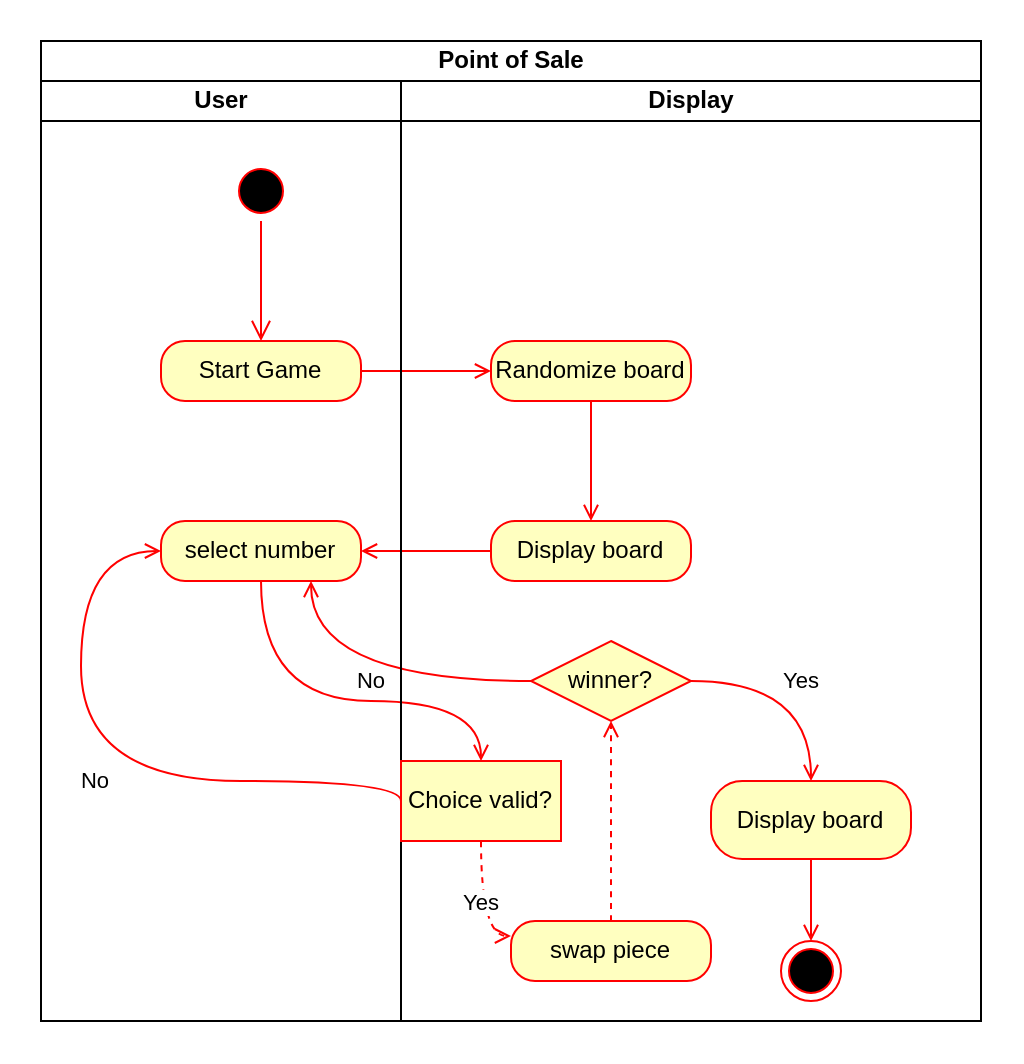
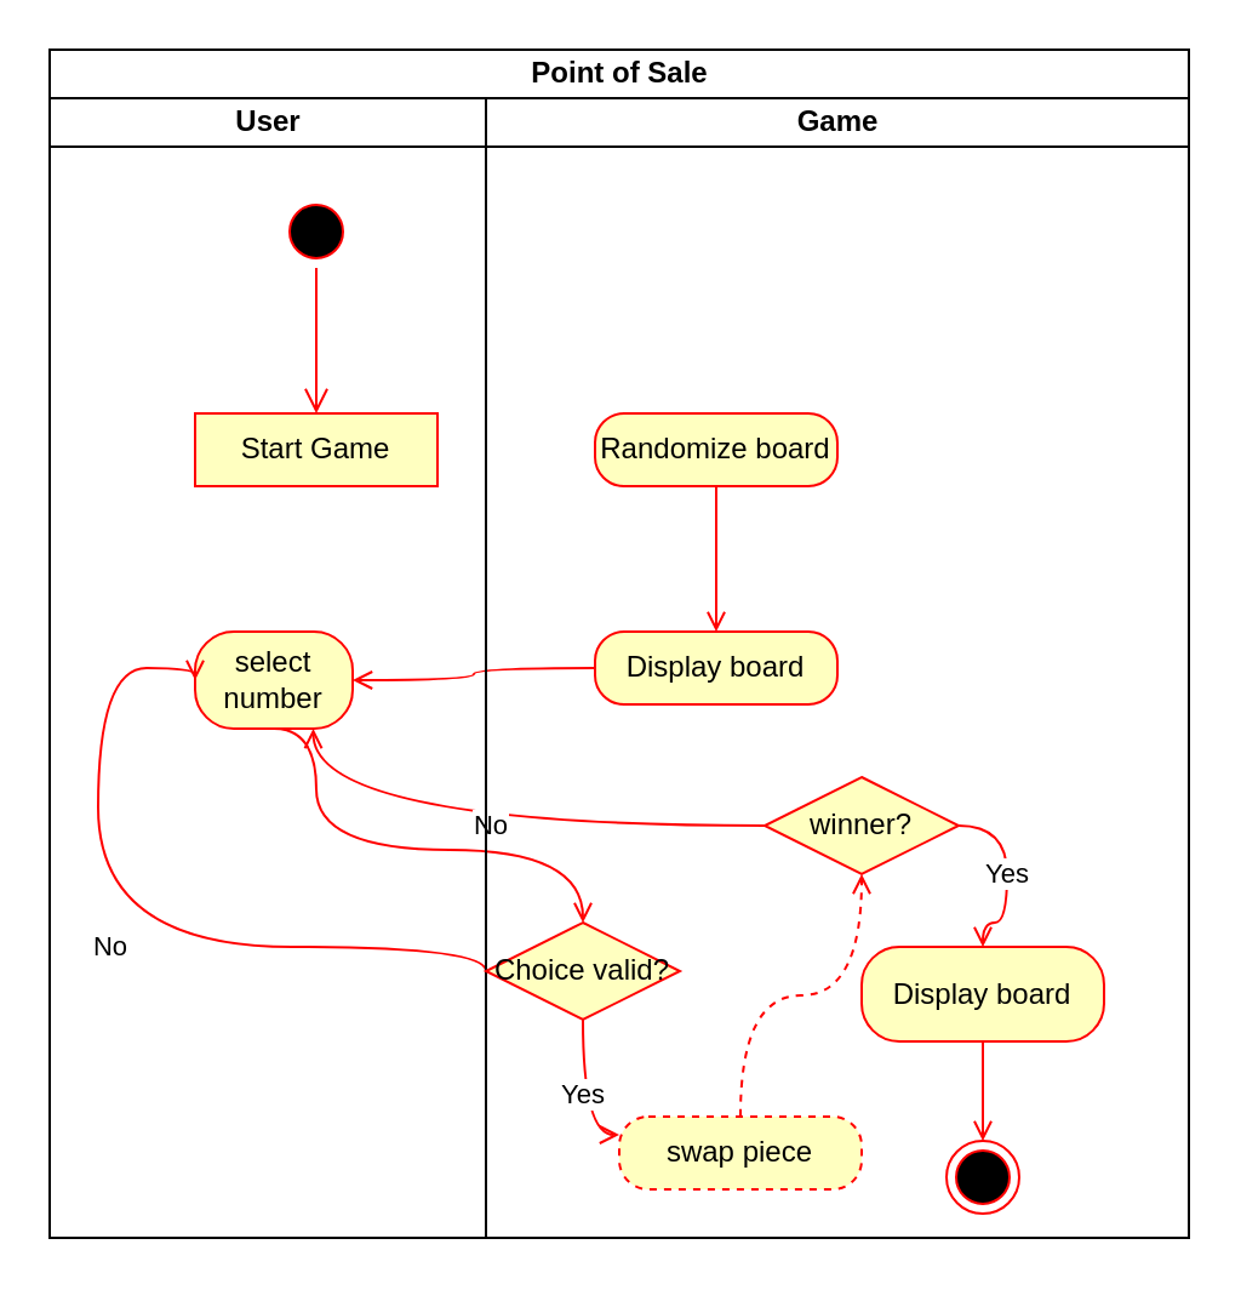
  <mxCell id="0" />
  <mxCell id="1" parent="0" />
  <mxCell id="2" value="Point of Sale" style="swimlane;html=1;childLayout=stackLayout;resizeParent=1;resizeParentMax=0;startSize=20;" parent="1" vertex="1"><mxGeometry x="20" y="20" width="470" height="490" as="geometry" /></mxCell>
  <mxCell id="3" value="User" style="swimlane;html=1;startSize=20;" parent="2" vertex="1"><mxGeometry y="20" width="180" height="470" as="geometry" /></mxCell>
  <mxCell id="4" value="" style="edgeStyle=orthogonalEdgeStyle;html=1;verticalAlign=bottom;endArrow=open;endSize=8;strokeColor=#ff0000;" parent="3" source="7" edge="1"><mxGeometry relative="1" as="geometry"><mxPoint x="110" y="130" as="targetPoint" /></mxGeometry></mxCell>
- <mxCell id="5" value="select number" style="rounded=1;whiteSpace=wrap;html=1;arcSize=40;fontColor=#000000;fillColor=#ffffc0;strokeColor=#ff0000;" parent="3" vertex="1"><mxGeometry x="60" y="220" width="100" height="30" as="geometry" /></mxCell>
- <mxCell id="6" value="Start Game" style="rounded=1;whiteSpace=wrap;html=1;arcSize=40;fontColor=#000000;fillColor=#ffffc0;strokeColor=#ff0000;" parent="3" vertex="1"><mxGeometry x="60" y="130" width="100" height="30" as="geometry" /></mxCell>
+ <mxCell id="5" value="select number" style="rounded=1;whiteSpace=wrap;html=1;arcSize=40;fontColor=#000000;fillColor=#ffffc0;strokeColor=#ff0000;" parent="3" vertex="1"><mxGeometry x="60" y="220" width="65" height="40" as="geometry" /></mxCell>
+ <mxCell id="6" value="Start Game" style="whiteSpace=wrap;html=1;arcSize=40;fontColor=#000000;fillColor=#ffffc0;strokeColor=#ff0000;rounded=0;" parent="3" vertex="1"><mxGeometry x="60" y="130" width="100" height="30" as="geometry" /></mxCell>
  <mxCell id="7" value="" style="ellipse;html=1;shape=startState;fillColor=#000000;strokeColor=#ff0000;" parent="3" vertex="1"><mxGeometry x="95" y="40" width="30" height="30" as="geometry" /></mxCell>
- <mxCell id="8" value="" style="edgeStyle=orthogonalEdgeStyle;rounded=0;orthogonalLoop=1;jettySize=auto;html=1;endArrow=open;endFill=0;strokeColor=#FF0000;" parent="2" source="6" target="19" edge="1"><mxGeometry relative="1" as="geometry" /></mxCell>
  <mxCell id="9" value="No" style="edgeStyle=orthogonalEdgeStyle;curved=1;rounded=0;orthogonalLoop=1;jettySize=auto;html=1;exitX=0;exitY=0.5;exitDx=0;exitDy=0;entryX=0.75;entryY=1;entryDx=0;entryDy=0;endArrow=open;endFill=0;strokeColor=#FF0000;" parent="2" source="21" target="5" edge="1"><mxGeometry relative="1" as="geometry" /></mxCell>
  <mxCell id="10" style="edgeStyle=orthogonalEdgeStyle;curved=1;rounded=0;orthogonalLoop=1;jettySize=auto;html=1;exitX=0;exitY=0.5;exitDx=0;exitDy=0;endArrow=open;endFill=0;strokeColor=#FF0000;" parent="2" source="15" target="5" edge="1"><mxGeometry relative="1" as="geometry" /></mxCell>
  <mxCell id="11" value="No" style="edgeStyle=orthogonalEdgeStyle;curved=1;rounded=0;orthogonalLoop=1;jettySize=auto;html=1;exitX=0;exitY=0.5;exitDx=0;exitDy=0;entryX=0;entryY=0.5;entryDx=0;entryDy=0;endArrow=open;endFill=0;strokeColor=#FF0000;" parent="2" source="14" target="5" edge="1"><mxGeometry relative="1" as="geometry"><Array as="points"><mxPoint x="20" y="370" /><mxPoint x="20" y="255" /></Array></mxGeometry></mxCell>
  <mxCell id="12" style="edgeStyle=orthogonalEdgeStyle;rounded=0;orthogonalLoop=1;jettySize=auto;html=1;exitX=0.5;exitY=1;exitDx=0;exitDy=0;entryX=0.5;entryY=0;entryDx=0;entryDy=0;endArrow=open;endFill=0;strokeColor=#FF0000;curved=1;" parent="2" source="5" target="14" edge="1"><mxGeometry relative="1" as="geometry"><Array as="points"><mxPoint x="110" y="330" /><mxPoint x="220" y="330" /></Array></mxGeometry></mxCell>
- <mxCell id="13" value="Display" style="swimlane;html=1;startSize=20;" parent="2" vertex="1"><mxGeometry x="180" y="20" width="290" height="470" as="geometry" /></mxCell>
- <mxCell id="14" value="Choice valid?" style="whiteSpace=wrap;html=1;fillColor=#ffffc0;strokeColor=#ff0000;rounded=0;" parent="13" vertex="1"><mxGeometry y="340" width="80" height="40" as="geometry" /></mxCell>
+ <mxCell id="13" value="Game" style="swimlane;html=1;startSize=20;" parent="2" vertex="1"><mxGeometry x="180" y="20" width="290" height="470" as="geometry" /></mxCell>
+ <mxCell id="14" value="Choice valid?" style="rhombus;whiteSpace=wrap;html=1;fillColor=#ffffc0;strokeColor=#ff0000;" parent="13" vertex="1"><mxGeometry y="340" width="80" height="40" as="geometry" /></mxCell>
  <mxCell id="15" value="Display board" style="rounded=1;whiteSpace=wrap;html=1;arcSize=40;fontColor=#000000;fillColor=#ffffc0;strokeColor=#ff0000;" parent="13" vertex="1"><mxGeometry x="45" y="220" width="100" height="30" as="geometry" /></mxCell>
  <mxCell id="16" style="edgeStyle=orthogonalEdgeStyle;curved=1;rounded=0;orthogonalLoop=1;jettySize=auto;html=1;exitX=0.5;exitY=0;exitDx=0;exitDy=0;entryX=0.5;entryY=1;entryDx=0;entryDy=0;endArrow=open;endFill=0;strokeColor=#FF0000;dashed=1;" parent="13" source="22" target="21" edge="1"><mxGeometry relative="1" as="geometry" /></mxCell>
  <mxCell id="17" value="Yes" style="edgeStyle=orthogonalEdgeStyle;curved=1;rounded=0;orthogonalLoop=1;jettySize=auto;html=1;exitX=1;exitY=0.5;exitDx=0;exitDy=0;endArrow=open;endFill=0;strokeColor=#FF0000;" parent="13" source="21" target="23" edge="1"><mxGeometry relative="1" as="geometry" /></mxCell>
  <mxCell id="18" style="edgeStyle=orthogonalEdgeStyle;curved=1;rounded=0;orthogonalLoop=1;jettySize=auto;html=1;exitX=0.5;exitY=1;exitDx=0;exitDy=0;entryX=0.5;entryY=0;entryDx=0;entryDy=0;endArrow=open;endFill=0;strokeColor=#FF0000;" parent="13" source="19" target="15" edge="1"><mxGeometry relative="1" as="geometry" /></mxCell>
  <mxCell id="19" value="Randomize board" style="rounded=1;whiteSpace=wrap;html=1;arcSize=40;fontColor=#000000;fillColor=#ffffc0;strokeColor=#ff0000;" parent="13" vertex="1"><mxGeometry x="45" y="130" width="100" height="30" as="geometry" /></mxCell>
  <mxCell id="20" style="edgeStyle=orthogonalEdgeStyle;curved=1;rounded=0;orthogonalLoop=1;jettySize=auto;html=1;exitX=0.5;exitY=1;exitDx=0;exitDy=0;entryX=0.5;entryY=0;entryDx=0;entryDy=0;endArrow=open;endFill=0;strokeColor=#FF0000;" parent="13" source="23" target="25" edge="1"><mxGeometry relative="1" as="geometry"><mxPoint x="205" y="470" as="targetPoint" /></mxGeometry></mxCell>
- <mxCell id="21" value="winner?" style="rhombus;whiteSpace=wrap;html=1;fillColor=#ffffc0;strokeColor=#ff0000;" parent="13" vertex="1"><mxGeometry x="65" y="280" width="80" height="40" as="geometry" /></mxCell>
- <mxCell id="22" value="swap piece" style="rounded=1;whiteSpace=wrap;html=1;arcSize=40;fontColor=#000000;fillColor=#ffffc0;strokeColor=#ff0000;" parent="13" vertex="1"><mxGeometry x="55" y="420" width="100" height="30" as="geometry" /></mxCell>
+ <mxCell id="21" value="winner?" style="rhombus;whiteSpace=wrap;html=1;fillColor=#ffffc0;strokeColor=#ff0000;" parent="13" vertex="1"><mxGeometry x="115" y="280" width="80" height="40" as="geometry" /></mxCell>
+ <mxCell id="22" value="swap piece" style="rounded=1;whiteSpace=wrap;html=1;arcSize=40;fontColor=#000000;fillColor=#ffffc0;strokeColor=#ff0000;dashed=1;" parent="13" vertex="1"><mxGeometry x="55" y="420" width="100" height="30" as="geometry" /></mxCell>
  <mxCell id="23" value="Display board" style="rounded=1;whiteSpace=wrap;html=1;arcSize=40;fontColor=#000000;fillColor=#ffffc0;strokeColor=#ff0000;" parent="13" vertex="1"><mxGeometry x="155" y="350" width="100" height="39" as="geometry" /></mxCell>
- <mxCell id="24" value="Yes" style="edgeStyle=orthogonalEdgeStyle;curved=1;rounded=0;orthogonalLoop=1;jettySize=auto;html=1;exitX=0.5;exitY=1;exitDx=0;exitDy=0;endArrow=open;endFill=0;strokeColor=#FF0000;entryX=0;entryY=0.25;entryDx=0;entryDy=0;dashed=1;" parent="13" source="14" edge="1" target="22"><mxGeometry relative="1" as="geometry"><mxPoint x="120" y="409" as="targetPoint" /><Array as="points"><mxPoint x="40" y="428" /></Array></mxGeometry></mxCell>
+ <mxCell id="24" value="Yes" style="edgeStyle=orthogonalEdgeStyle;curved=1;rounded=0;orthogonalLoop=1;jettySize=auto;html=1;exitX=0.5;exitY=1;exitDx=0;exitDy=0;endArrow=open;endFill=0;strokeColor=#FF0000;entryX=0;entryY=0.25;entryDx=0;entryDy=0;" parent="13" source="14" edge="1" target="22"><mxGeometry relative="1" as="geometry"><mxPoint x="120" y="409" as="targetPoint" /><Array as="points"><mxPoint x="40" y="428" /></Array></mxGeometry></mxCell>
  <mxCell id="25" value="" style="ellipse;html=1;shape=endState;fillColor=#000000;strokeColor=#ff0000;" parent="13" vertex="1"><mxGeometry x="190" y="430" width="30" height="30" as="geometry" /></mxCell>
